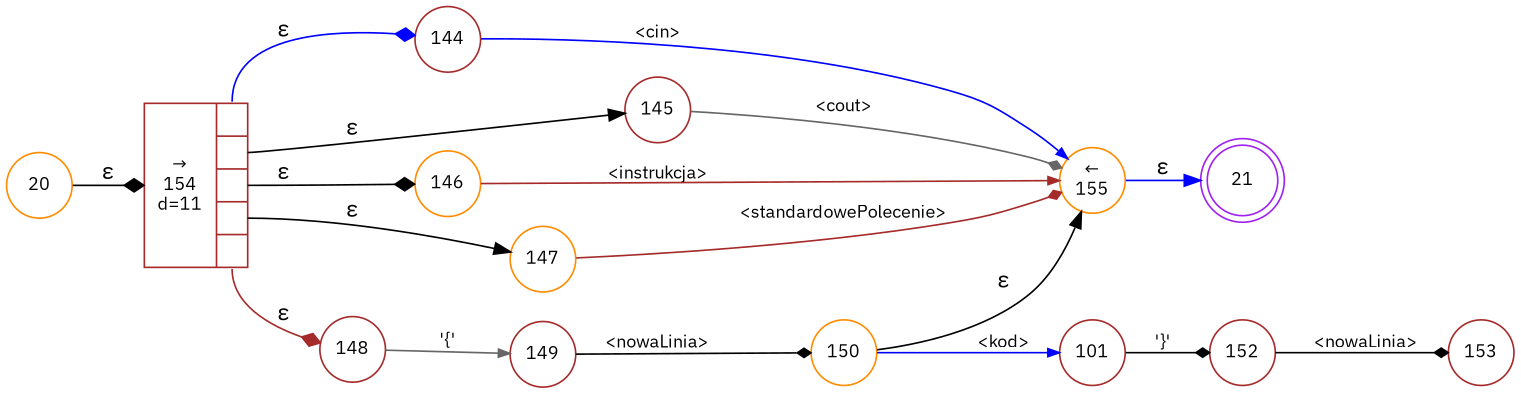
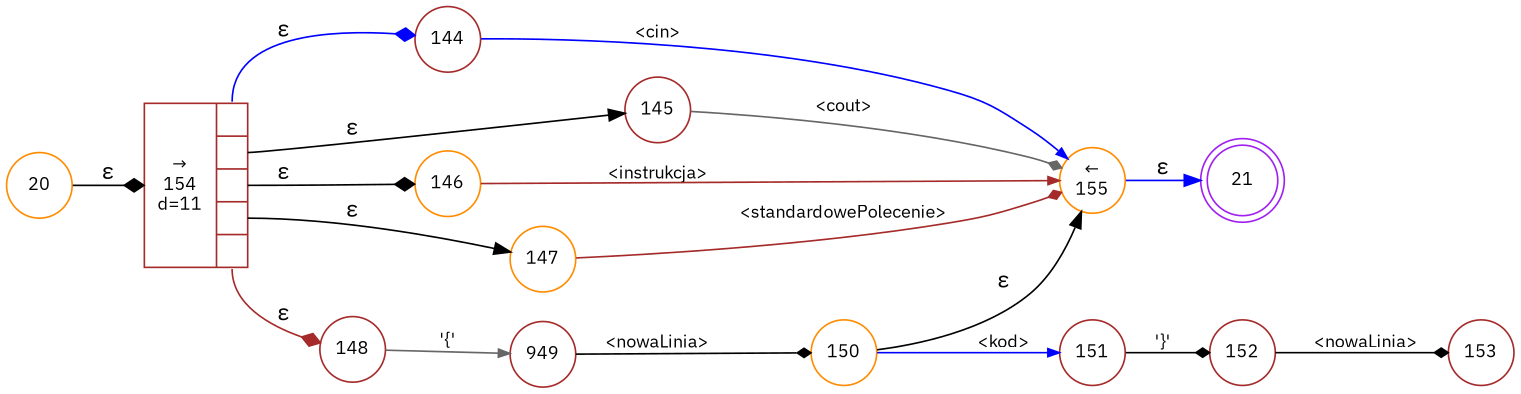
  digraph {
    fontname="IBM Plex Sans"
    rankdir=LR
    node [color=brown fixedsize=true fontname="IBM Plex Sans" fontsize=11 shape=circle peripheries=1]
    edge [arrowhead=diamond arrowsize=.7 color=black fontname="IBM Plex Sans" fontsize=11]
    n1 [color=purple label=21 shape=doublecircle width=.6 peripheries=""]
    n2 [label=144 width=.55]
    n3 [color=darkorange label="&larr;\n155" width=.55]
    n4 [label=145 width=.55]
    n5 [color=darkorange label=146 width=.55]
    n6 [color=darkorange label=147 width=.55]
    n7 [color=darkorange label=20 width=.55]
    n8 [fixedsize=false label="{&rarr;\n154\nd=11|{<p0>|<p1>|<p2>|<p3>|<p4>}}" shape=record]
    n9 [label=148 width=.55]
-   n10 [label=149 width=.55]
+   n10 [label=949 width=.55]
    n11 [color=darkorange label=150 width=.55]
-   n12 [label=101 width=.55]
+   n12 [label=151 width=.55]
    n13 [label=152 width=.55]
    n14 [label=153 width=.55]
    n2 -> n3 [arrowhead=normal color=blue label="<cin>"]
    n3 -> n1 [arrowhead=normal color=blue label="&epsilon;" arrowsize="" fontsize=""]
    n4 -> n3 [color=gray40 label="<cout>"]
    n5 -> n3 [arrowhead=normal color=brown label="<instrukcja>"]
    n6 -> n3 [color=brown label="<standardowePolecenie>"]
    n7 -> n8 [label="&epsilon;" arrowsize="" fontsize=""]
    n8 -> n2 [color=blue label="&epsilon;" tailport=p0 arrowsize="" fontsize=""]
    n8 -> n4 [arrowhead=normal label="&epsilon;" tailport=p1 arrowsize="" fontsize=""]
    n8 -> n5 [label="&epsilon;" tailport=p2 arrowsize="" fontsize=""]
    n8 -> n6 [arrowhead=normal label="&epsilon;" tailport=p3 arrowsize="" fontsize=""]
    n8 -> n9 [color=brown label="&epsilon;" tailport=p4 arrowsize="" fontsize=""]
    n9 -> n10 [arrowhead=normal color=gray40 label="'{'"]
    n10 -> n11 [label="<nowaLinia>"]
    n11 -> n3 [arrowhead=normal label="&epsilon;" arrowsize="" fontsize=""]
    n11 -> n12 [arrowhead=normal color=blue label="<kod>"]
    n12 -> n13 [label="'}'"]
    n13 -> n14 [label="<nowaLinia>"]
  }
